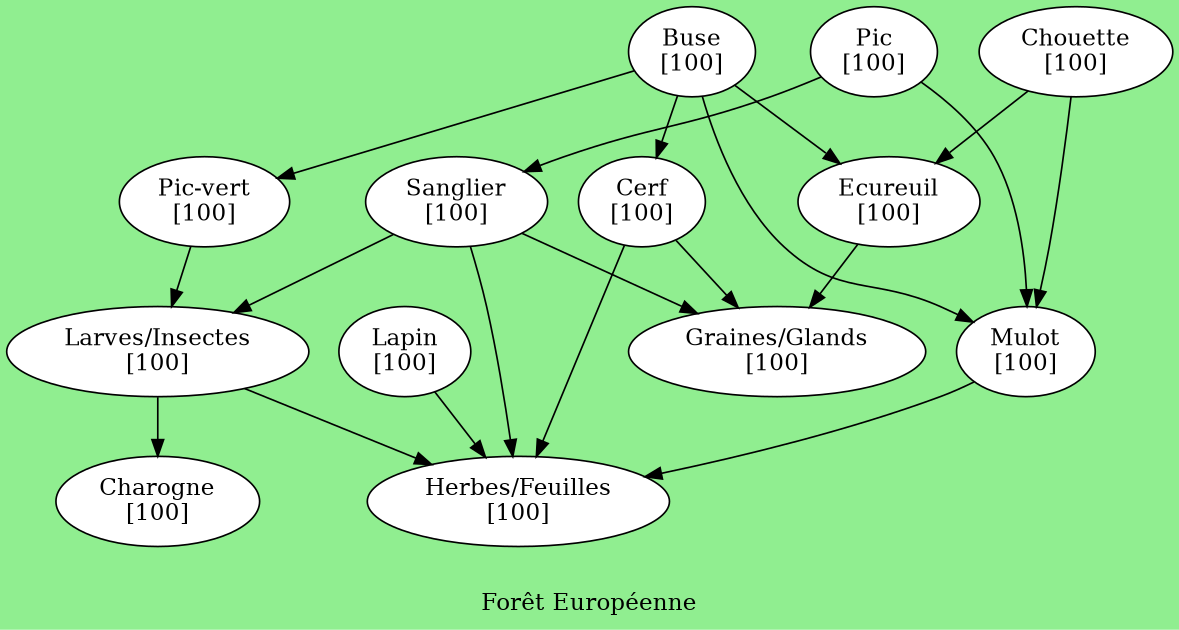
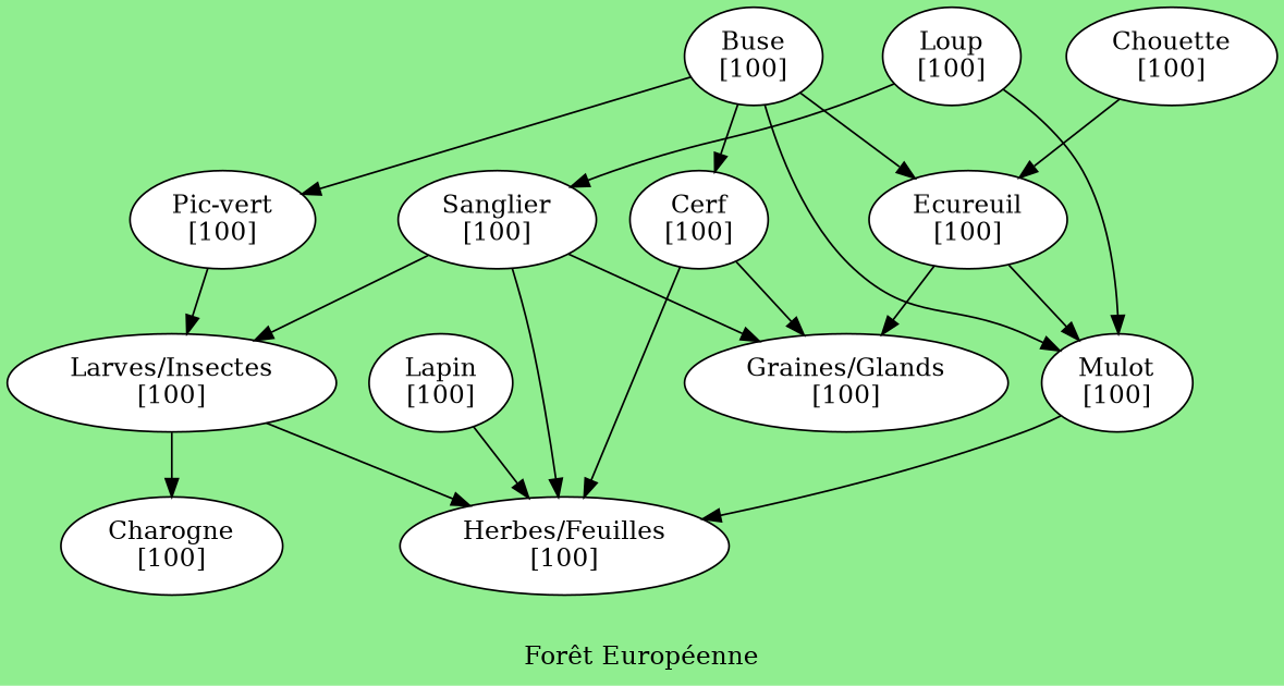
  digraph {
    bgcolor=lightgreen
    compound=true
    label="Forêt Européenne"
    newrank=true
    rankdir=TB
    node [fillcolor=white shape=ellipse style=filled]
    n1 [label="Graines/Glands\n[100]"]
    n2 [label="Herbes/Feuilles\n[100]"]
    n3 [label="Charogne\n[100]"]
    n4 [label="Larves/Insectes\n[100]"]
    n5 [label="Lapin\n[100]"]
    n6 [label="Ecureuil\n[100]"]
    n7 [label="Mulot\n[100]"]
    n8 [label="Pic-vert\n[100]"]
    n9 [label="Cerf\n[100]"]
    n10 [label="Sanglier\n[100]"]
    n11 [label="Chouette\n[100]"]
    n12 [label="Buse\n[100]"]
-   n13 [label="Pic\n[100]"]
+   n13 [label="Loup\n[100]"]
    subgraph sub_1 {
      rank=same
      n1
    }
    subgraph sub_2 {
      rank=same
      n2
    }
    subgraph sub_3 {
      rank=same
      n3
    }
    subgraph sub_4 {
      rank=same
      n4
    }
    subgraph sub_5 {
      rank=same
      n5
    }
    subgraph sub_6 {
      rank=same
      n6
    }
    subgraph sub_7 {
      rank=same
      n7
    }
    subgraph sub_8 {
      rank=same
      n8
    }
    subgraph sub_9 {
      rank=same
      n9
    }
    subgraph sub_10 {
      rank=same
      n10
    }
    subgraph sub_11 {
      rank=same
      n11
    }
    subgraph sub_12 {
      rank=same
      n12
    }
    subgraph sub_13 {
      rank=same
      n13
    }
    n4 -> n2
    n4 -> n3
    n5 -> n2
    n6 -> n1
    n7 -> n2
    n8 -> n4
    n9 -> n1
    n9 -> n2
    n10 -> n1
    n10 -> n2
    n10 -> n4
    n11 -> n6
-   n11 -> n7
+   n6 -> n7
    n12 -> n6
    n12 -> n7
    n12 -> n8
    n12 -> n9
    n13 -> n7
    n13 -> n10
  }
